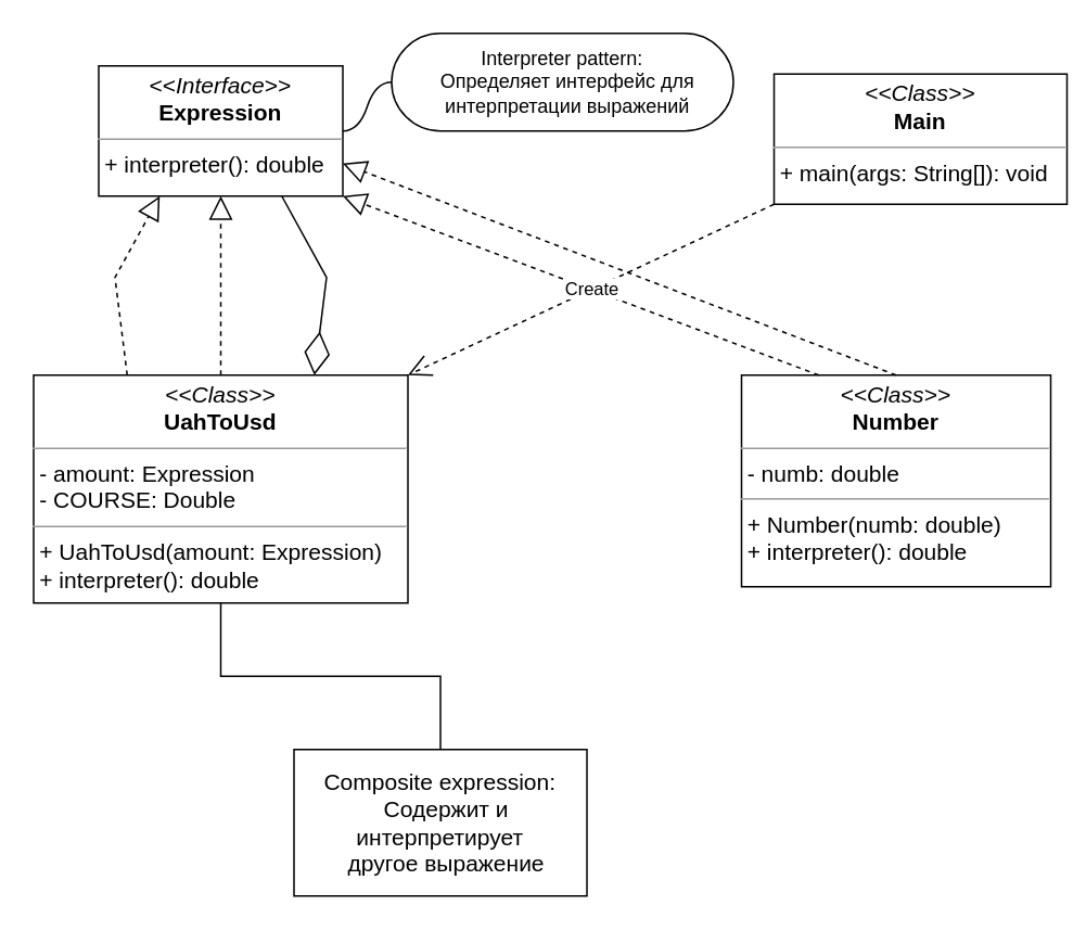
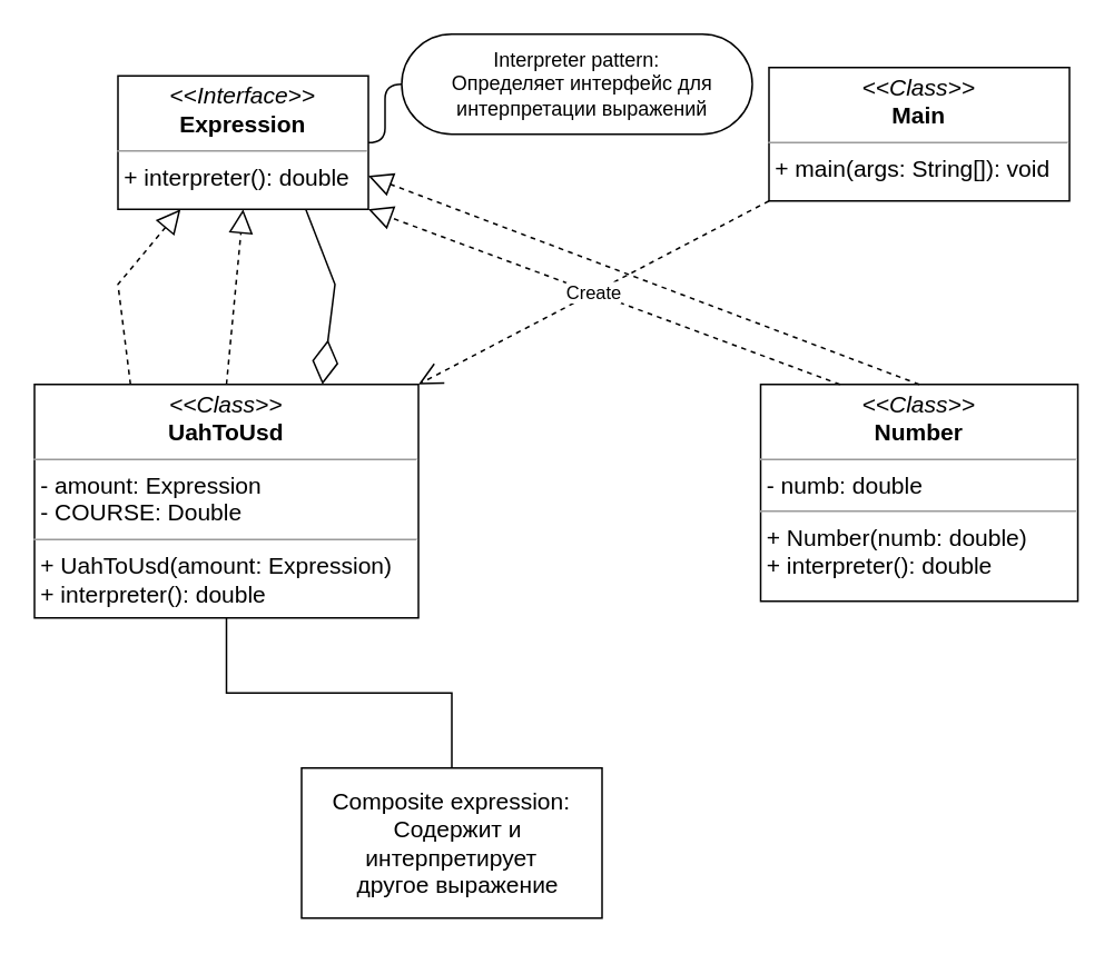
  <mxCell id="0" />
  <mxCell id="1" parent="0" />
  <mxCell id="2" value="&lt;p style=&quot;margin: 4px 0px 0px; text-align: center; font-size: 14px;&quot;&gt;&lt;font style=&quot;font-size: 14px;&quot;&gt;&lt;i style=&quot;&quot;&gt;&amp;lt;&amp;lt;Class&amp;gt;&amp;gt;&lt;/i&gt;&lt;br&gt;&lt;b style=&quot;&quot;&gt;Number&lt;/b&gt;&lt;br&gt;&lt;/font&gt;&lt;/p&gt;&lt;hr style=&quot;font-size: 14px;&quot; size=&quot;1&quot;&gt;&lt;p style=&quot;margin: 0px 0px 0px 4px; font-size: 14px;&quot;&gt;&lt;font style=&quot;font-size: 14px;&quot;&gt;- numb: double&lt;br&gt;&lt;/font&gt;&lt;/p&gt;&lt;hr style=&quot;font-size: 14px;&quot; size=&quot;1&quot;&gt;&lt;p style=&quot;margin: 0px 0px 0px 4px; font-size: 14px;&quot;&gt;&lt;font style=&quot;font-size: 14px;&quot;&gt;+ Number(numb: double)&lt;/font&gt;&lt;/p&gt;&lt;p style=&quot;margin: 0px 0px 0px 4px; font-size: 14px;&quot;&gt;&lt;font style=&quot;font-size: 14px;&quot;&gt;+ interpreter(): double&lt;/font&gt;&lt;/p&gt;" style="verticalAlign=top;align=left;overflow=fill;fontSize=12;fontFamily=Helvetica;html=1;rounded=0;shadow=0;comic=0;labelBackgroundColor=none;strokeWidth=1" parent="1" vertex="1"><mxGeometry x="455" y="230" width="190" height="130" as="geometry" /></mxCell>
- <mxCell id="3" value="&lt;p style=&quot;margin: 4px 0px 0px; text-align: center; font-size: 14px;&quot;&gt;&lt;font style=&quot;font-size: 14px;&quot;&gt;&lt;i style=&quot;&quot;&gt;&amp;lt;&amp;lt;Interface&amp;gt;&amp;gt;&lt;/i&gt;&lt;br&gt;&lt;b style=&quot;&quot;&gt;Expression&lt;/b&gt;&lt;br&gt;&lt;/font&gt;&lt;/p&gt;&lt;hr style=&quot;font-size: 14px;&quot; size=&quot;1&quot;&gt;&lt;p style=&quot;margin: 0px 0px 0px 4px; font-size: 14px;&quot;&gt;&lt;font style=&quot;font-size: 14px;&quot;&gt;+&amp;nbsp;&lt;span style=&quot;background-color: initial;&quot;&gt;interpreter(): double&lt;/span&gt;&lt;/font&gt;&lt;br&gt;&lt;/p&gt;" style="verticalAlign=top;align=left;overflow=fill;fontSize=12;fontFamily=Helvetica;html=1;rounded=0;shadow=0;comic=0;labelBackgroundColor=none;strokeWidth=1" parent="1" vertex="1"><mxGeometry x="60" y="40" width="150" height="80" as="geometry" /></mxCell>
+ <mxCell id="3" value="&lt;p style=&quot;margin: 4px 0px 0px; text-align: center; font-size: 14px;&quot;&gt;&lt;font style=&quot;font-size: 14px;&quot;&gt;&lt;i style=&quot;&quot;&gt;&amp;lt;&amp;lt;Interface&amp;gt;&amp;gt;&lt;/i&gt;&lt;br&gt;&lt;b style=&quot;&quot;&gt;Expression&lt;/b&gt;&lt;br&gt;&lt;/font&gt;&lt;/p&gt;&lt;hr style=&quot;font-size: 14px;&quot; size=&quot;1&quot;&gt;&lt;p style=&quot;margin: 0px 0px 0px 4px; font-size: 14px;&quot;&gt;&lt;font style=&quot;font-size: 14px;&quot;&gt;+&amp;nbsp;&lt;span style=&quot;background-color: initial;&quot;&gt;interpreter(): double&lt;/span&gt;&lt;/font&gt;&lt;br&gt;&lt;/p&gt;" style="verticalAlign=top;align=left;overflow=fill;fontSize=12;fontFamily=Helvetica;html=1;rounded=0;shadow=0;comic=0;labelBackgroundColor=none;strokeWidth=1" parent="1" vertex="1"><mxGeometry x="70" y="45" width="150" height="80" as="geometry" /></mxCell>
  <mxCell id="4" value="&lt;p style=&quot;margin: 4px 0px 0px; text-align: center; font-size: 14px;&quot;&gt;&lt;font style=&quot;font-size: 14px;&quot;&gt;&lt;i style=&quot;&quot;&gt;&amp;lt;&amp;lt;Class&amp;gt;&amp;gt;&lt;/i&gt;&lt;br&gt;&lt;b style=&quot;&quot;&gt;UahToUsd&lt;/b&gt;&lt;br&gt;&lt;/font&gt;&lt;/p&gt;&lt;hr style=&quot;font-size: 14px;&quot; size=&quot;1&quot;&gt;&lt;p style=&quot;margin: 0px 0px 0px 4px; font-size: 14px;&quot;&gt;&lt;font style=&quot;font-size: 14px;&quot;&gt;- amount: Expression&lt;/font&gt;&lt;/p&gt;&lt;p style=&quot;margin: 0px 0px 0px 4px; font-size: 14px;&quot;&gt;&lt;font style=&quot;font-size: 14px;&quot;&gt;- COURSE: Double&lt;/font&gt;&lt;/p&gt;&lt;hr style=&quot;font-size: 14px;&quot; size=&quot;1&quot;&gt;&lt;p style=&quot;margin: 0px 0px 0px 4px; font-size: 14px;&quot;&gt;&lt;font style=&quot;font-size: 14px;&quot;&gt;+ UahToUsd(amount: Expression)&lt;/font&gt;&lt;/p&gt;&lt;p style=&quot;margin: 0px 0px 0px 4px; font-size: 14px;&quot;&gt;&lt;font style=&quot;font-size: 14px;&quot;&gt;+ interpreter(): double&lt;/font&gt;&lt;/p&gt;" style="verticalAlign=top;align=left;overflow=fill;fontSize=12;fontFamily=Helvetica;html=1;rounded=0;shadow=0;comic=0;labelBackgroundColor=none;strokeWidth=1" parent="1" vertex="1"><mxGeometry x="20" y="230" width="230" height="140" as="geometry" /></mxCell>
- <mxCell id="5" value="&lt;p style=&quot;margin: 4px 0px 0px; text-align: center; font-size: 14px;&quot;&gt;&lt;font style=&quot;font-size: 14px;&quot;&gt;&lt;i style=&quot;&quot;&gt;&amp;lt;&amp;lt;Class&amp;gt;&amp;gt;&lt;/i&gt;&lt;br&gt;&lt;b style=&quot;&quot;&gt;Main&lt;/b&gt;&lt;/font&gt;&lt;/p&gt;&lt;hr style=&quot;font-size: 14px;&quot; size=&quot;1&quot;&gt;&lt;p style=&quot;margin: 0px 0px 0px 4px; font-size: 14px;&quot;&gt;&lt;font style=&quot;font-size: 14px;&quot;&gt;+&amp;nbsp;&lt;span style=&quot;background-color: initial;&quot;&gt;main(args: String[]): void&lt;/span&gt;&lt;/font&gt;&lt;/p&gt;" style="verticalAlign=top;align=left;overflow=fill;fontSize=12;fontFamily=Helvetica;html=1;rounded=0;shadow=0;comic=0;labelBackgroundColor=none;strokeWidth=1" vertex="1" parent="1"><mxGeometry x="475" y="45" width="180" height="80" as="geometry" /></mxCell>
+ <mxCell id="5" value="&lt;p style=&quot;margin: 4px 0px 0px; text-align: center; font-size: 14px;&quot;&gt;&lt;font style=&quot;font-size: 14px;&quot;&gt;&lt;i style=&quot;&quot;&gt;&amp;lt;&amp;lt;Class&amp;gt;&amp;gt;&lt;/i&gt;&lt;br&gt;&lt;b style=&quot;&quot;&gt;Main&lt;/b&gt;&lt;/font&gt;&lt;/p&gt;&lt;hr style=&quot;font-size: 14px;&quot; size=&quot;1&quot;&gt;&lt;p style=&quot;margin: 0px 0px 0px 4px; font-size: 14px;&quot;&gt;&lt;font style=&quot;font-size: 14px;&quot;&gt;+&amp;nbsp;&lt;span style=&quot;background-color: initial;&quot;&gt;main(args: String[]): void&lt;/span&gt;&lt;/font&gt;&lt;/p&gt;" style="verticalAlign=top;align=left;overflow=fill;fontSize=12;fontFamily=Helvetica;html=1;rounded=0;shadow=0;comic=0;labelBackgroundColor=none;strokeWidth=1" vertex="1" parent="1"><mxGeometry x="460" y="40" width="180" height="80" as="geometry" /></mxCell>
  <mxCell id="6" value="" style="endArrow=block;dashed=1;endFill=0;endSize=12;html=1;rounded=0;entryX=1;entryY=0.75;entryDx=0;entryDy=0;exitX=0.5;exitY=0;exitDx=0;exitDy=0;" edge="1" parent="1" source="2" target="3"><mxGeometry width="160" relative="1" as="geometry"><mxPoint x="190" y="310" as="sourcePoint" /><mxPoint x="350" y="310" as="targetPoint" /></mxGeometry></mxCell>
  <mxCell id="7" value="" style="endArrow=block;dashed=1;endFill=0;endSize=12;html=1;rounded=0;entryX=1;entryY=1;entryDx=0;entryDy=0;exitX=0.25;exitY=0;exitDx=0;exitDy=0;" edge="1" parent="1" source="2" target="3"><mxGeometry width="160" relative="1" as="geometry"><mxPoint x="560" y="240" as="sourcePoint" /><mxPoint x="220" y="90" as="targetPoint" /></mxGeometry></mxCell>
  <mxCell id="8" value="" style="endArrow=block;dashed=1;endFill=0;endSize=12;html=1;rounded=0;entryX=0.25;entryY=1;entryDx=0;entryDy=0;exitX=0.25;exitY=0;exitDx=0;exitDy=0;" edge="1" parent="1" source="4" target="3"><mxGeometry width="160" relative="1" as="geometry"><mxPoint x="513" y="240" as="sourcePoint" /><mxPoint x="220" y="130" as="targetPoint" /><Array as="points"><mxPoint x="70" y="170" /></Array></mxGeometry></mxCell>
  <mxCell id="9" value="" style="endArrow=block;dashed=1;endFill=0;endSize=12;html=1;rounded=0;entryX=0.5;entryY=1;entryDx=0;entryDy=0;exitX=0.5;exitY=0;exitDx=0;exitDy=0;" edge="1" parent="1" source="4" target="3"><mxGeometry width="160" relative="1" as="geometry"><mxPoint x="88" y="240" as="sourcePoint" /><mxPoint x="108" y="130" as="targetPoint" /><Array as="points" /></mxGeometry></mxCell>
  <mxCell id="10" value="" style="endArrow=diamondThin;endFill=0;endSize=24;html=1;rounded=0;exitX=0.75;exitY=1;exitDx=0;exitDy=0;entryX=0.75;entryY=0;entryDx=0;entryDy=0;" edge="1" parent="1" source="3" target="4"><mxGeometry width="160" relative="1" as="geometry"><mxPoint x="190" y="310" as="sourcePoint" /><mxPoint x="350" y="310" as="targetPoint" /><Array as="points"><mxPoint x="200" y="170" /></Array></mxGeometry></mxCell>
  <mxCell id="11" value="Create" style="endArrow=open;endSize=12;dashed=1;html=1;rounded=0;exitX=0;exitY=1;exitDx=0;exitDy=0;entryX=1;entryY=0;entryDx=0;entryDy=0;" edge="1" parent="1" source="5" target="4"><mxGeometry width="160" relative="1" as="geometry"><mxPoint x="190" y="310" as="sourcePoint" /><mxPoint x="350" y="310" as="targetPoint" /></mxGeometry></mxCell>
  <mxCell id="12" value="&lt;div style=&quot;font-size: 14px;&quot;&gt;&lt;font style=&quot;font-size: 14px;&quot;&gt;Composite expression:&lt;/font&gt;&lt;/div&gt;&lt;div style=&quot;font-size: 14px;&quot;&gt;&lt;font style=&quot;font-size: 14px;&quot;&gt;&amp;nbsp; Содержит и интерпретирует&lt;/font&gt;&lt;/div&gt;&lt;div style=&quot;font-size: 14px;&quot;&gt;&lt;font style=&quot;font-size: 14px;&quot;&gt;&amp;nbsp; другое выражение&lt;/font&gt;&lt;/div&gt;" style="whiteSpace=wrap;html=1;align=center;verticalAlign=middle;treeFolding=1;treeMoving=1;newEdgeStyle={&quot;edgeStyle&quot;:&quot;elbowEdgeStyle&quot;,&quot;startArrow&quot;:&quot;none&quot;,&quot;endArrow&quot;:&quot;none&quot;};" vertex="1" parent="1"><mxGeometry x="180" y="460" width="180" height="90" as="geometry" /></mxCell>
  <mxCell id="13" value="" style="edgeStyle=elbowEdgeStyle;elbow=vertical;sourcePerimeterSpacing=0;targetPerimeterSpacing=0;startArrow=none;endArrow=none;rounded=0;curved=0;" edge="1" target="12" parent="1" source="4"><mxGeometry relative="1" as="geometry"><mxPoint x="130" y="400" as="sourcePoint" /></mxGeometry></mxCell>
  <mxCell id="14" value="Interpreter pattern:&#10;  Определяет интерфейс для&#10;  интерпретации выражений" style="whiteSpace=wrap;html=1;rounded=1;arcSize=50;align=center;verticalAlign=middle;strokeWidth=1;autosize=1;spacing=4;treeFolding=1;treeMoving=1;newEdgeStyle={&quot;edgeStyle&quot;:&quot;entityRelationEdgeStyle&quot;,&quot;startArrow&quot;:&quot;none&quot;,&quot;endArrow&quot;:&quot;none&quot;,&quot;segment&quot;:10,&quot;curved&quot;:1,&quot;sourcePerimeterSpacing&quot;:0,&quot;targetPerimeterSpacing&quot;:0};" vertex="1" parent="1"><mxGeometry x="240" y="20" width="210" height="60" as="geometry" /></mxCell>
  <mxCell id="15" value="" style="edgeStyle=entityRelationEdgeStyle;startArrow=none;endArrow=none;segment=10;curved=1;sourcePerimeterSpacing=0;targetPerimeterSpacing=0;rounded=0;exitX=1;exitY=0.5;exitDx=0;exitDy=0;" edge="1" target="14" parent="1" source="3"><mxGeometry relative="1" as="geometry"><mxPoint x="240" y="72" as="sourcePoint" /></mxGeometry></mxCell>
